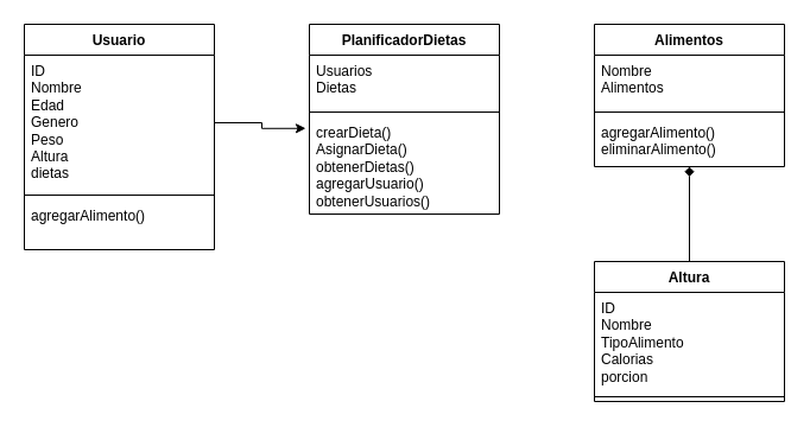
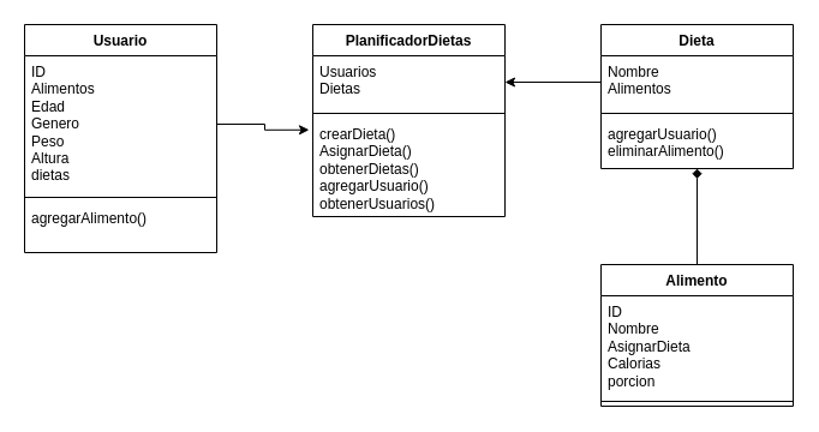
  <mxCell id="0" />
  <mxCell id="1" parent="0" />
  <mxCell id="2" value="Usuario" style="swimlane;fontStyle=1;align=center;verticalAlign=top;childLayout=stackLayout;horizontal=1;startSize=26;horizontalStack=0;resizeParent=1;resizeParentMax=0;resizeLast=0;collapsible=1;marginBottom=0;whiteSpace=wrap;html=1;" vertex="1" parent="1"><mxGeometry x="20" y="20" width="160" height="190" as="geometry" /></mxCell>
- <mxCell id="3" value="ID&lt;div&gt;Nombre&lt;/div&gt;&lt;div&gt;Edad&lt;/div&gt;&lt;div&gt;Genero&lt;/div&gt;&lt;div&gt;Peso&lt;/div&gt;&lt;div&gt;Altura&lt;/div&gt;&lt;div&gt;dietas&lt;/div&gt;" style="text;strokeColor=none;fillColor=none;align=left;verticalAlign=top;spacingLeft=4;spacingRight=4;overflow=hidden;rotatable=0;points=[[0,0.5],[1,0.5]];portConstraint=eastwest;whiteSpace=wrap;html=1;" vertex="1" parent="2"><mxGeometry y="26" width="160" height="114" as="geometry" /></mxCell>
+ <mxCell id="3" value="ID&lt;div&gt;Alimentos&lt;/div&gt;&lt;div&gt;Edad&lt;/div&gt;&lt;div&gt;Genero&lt;/div&gt;&lt;div&gt;Peso&lt;/div&gt;&lt;div&gt;Altura&lt;/div&gt;&lt;div&gt;dietas&lt;/div&gt;" style="text;strokeColor=none;fillColor=none;align=left;verticalAlign=top;spacingLeft=4;spacingRight=4;overflow=hidden;rotatable=0;points=[[0,0.5],[1,0.5]];portConstraint=eastwest;whiteSpace=wrap;html=1;" vertex="1" parent="2"><mxGeometry y="26" width="160" height="114" as="geometry" /></mxCell>
  <mxCell id="4" value="" style="line;strokeWidth=1;fillColor=none;align=left;verticalAlign=middle;spacingTop=-1;spacingLeft=3;spacingRight=3;rotatable=0;labelPosition=right;points=[];portConstraint=eastwest;strokeColor=inherit;" vertex="1" parent="2"><mxGeometry y="140" width="160" height="8" as="geometry" /></mxCell>
  <mxCell id="5" value="agregarAlimento()" style="text;strokeColor=none;fillColor=none;align=left;verticalAlign=top;spacingLeft=4;spacingRight=4;overflow=hidden;rotatable=0;points=[[0,0.5],[1,0.5]];portConstraint=eastwest;whiteSpace=wrap;html=1;" vertex="1" parent="2"><mxGeometry y="148" width="160" height="42" as="geometry" /></mxCell>
- <mxCell id="6" value="Alimentos" style="swimlane;fontStyle=1;align=center;verticalAlign=top;childLayout=stackLayout;horizontal=1;startSize=26;horizontalStack=0;resizeParent=1;resizeParentMax=0;resizeLast=0;collapsible=1;marginBottom=0;whiteSpace=wrap;html=1;" vertex="1" parent="1"><mxGeometry x="500" y="20" width="160" height="120" as="geometry" /></mxCell>
+ <mxCell id="6" value="Dieta" style="swimlane;fontStyle=1;align=center;verticalAlign=top;childLayout=stackLayout;horizontal=1;startSize=26;horizontalStack=0;resizeParent=1;resizeParentMax=0;resizeLast=0;collapsible=1;marginBottom=0;whiteSpace=wrap;html=1;" vertex="1" parent="1"><mxGeometry x="500" y="20" width="160" height="120" as="geometry" /></mxCell>
  <mxCell id="7" value="Nombre&lt;div&gt;Alimentos&lt;/div&gt;" style="text;strokeColor=none;fillColor=none;align=left;verticalAlign=top;spacingLeft=4;spacingRight=4;overflow=hidden;rotatable=0;points=[[0,0.5],[1,0.5]];portConstraint=eastwest;whiteSpace=wrap;html=1;" vertex="1" parent="6"><mxGeometry y="26" width="160" height="44" as="geometry" /></mxCell>
  <mxCell id="8" value="" style="line;strokeWidth=1;fillColor=none;align=left;verticalAlign=middle;spacingTop=-1;spacingLeft=3;spacingRight=3;rotatable=0;labelPosition=right;points=[];portConstraint=eastwest;strokeColor=inherit;" vertex="1" parent="6"><mxGeometry y="70" width="160" height="8" as="geometry" /></mxCell>
- <mxCell id="9" value="agregarAlimento()&lt;div&gt;eliminarAlimento()&lt;/div&gt;" style="text;strokeColor=none;fillColor=none;align=left;verticalAlign=top;spacingLeft=4;spacingRight=4;overflow=hidden;rotatable=0;points=[[0,0.5],[1,0.5]];portConstraint=eastwest;whiteSpace=wrap;html=1;" vertex="1" parent="6"><mxGeometry y="78" width="160" height="42" as="geometry" /></mxCell>
+ <mxCell id="9" value="agregarUsuario()&lt;div&gt;eliminarAlimento()&lt;/div&gt;" style="text;strokeColor=none;fillColor=none;align=left;verticalAlign=top;spacingLeft=4;spacingRight=4;overflow=hidden;rotatable=0;points=[[0,0.5],[1,0.5]];portConstraint=eastwest;whiteSpace=wrap;html=1;" vertex="1" parent="6"><mxGeometry y="78" width="160" height="42" as="geometry" /></mxCell>
  <mxCell id="10" style="edgeStyle=orthogonalEdgeStyle;rounded=0;orthogonalLoop=1;jettySize=auto;html=1;entryX=0.5;entryY=1;entryDx=0;entryDy=0;entryPerimeter=0;endArrow=diamond;" edge="1" parent="1" source="11" target="9"><mxGeometry relative="1" as="geometry"><mxPoint x="580" y="150" as="targetPoint" /></mxGeometry></mxCell>
- <mxCell id="11" value="Altura" style="swimlane;fontStyle=1;align=center;verticalAlign=top;childLayout=stackLayout;horizontal=1;startSize=26;horizontalStack=0;resizeParent=1;resizeParentMax=0;resizeLast=0;collapsible=1;marginBottom=0;whiteSpace=wrap;html=1;" vertex="1" parent="1"><mxGeometry x="500" y="220" width="160" height="118" as="geometry" /></mxCell>
- <mxCell id="12" value="ID&lt;div&gt;Nombre&lt;/div&gt;&lt;div&gt;TipoAlimento&lt;/div&gt;&lt;div&gt;Calorias&lt;/div&gt;&lt;div&gt;porcion&lt;/div&gt;" style="text;strokeColor=none;fillColor=none;align=left;verticalAlign=top;spacingLeft=4;spacingRight=4;overflow=hidden;rotatable=0;points=[[0,0.5],[1,0.5]];portConstraint=eastwest;whiteSpace=wrap;html=1;" vertex="1" parent="11"><mxGeometry y="26" width="160" height="84" as="geometry" /></mxCell>
+ <mxCell id="11" value="Alimento" style="swimlane;fontStyle=1;align=center;verticalAlign=top;childLayout=stackLayout;horizontal=1;startSize=26;horizontalStack=0;resizeParent=1;resizeParentMax=0;resizeLast=0;collapsible=1;marginBottom=0;whiteSpace=wrap;html=1;" vertex="1" parent="1"><mxGeometry x="500" y="220" width="160" height="118" as="geometry" /></mxCell>
+ <mxCell id="12" value="ID&lt;div&gt;Nombre&lt;/div&gt;&lt;div&gt;AsignarDieta&lt;/div&gt;&lt;div&gt;Calorias&lt;/div&gt;&lt;div&gt;porcion&lt;/div&gt;" style="text;strokeColor=none;fillColor=none;align=left;verticalAlign=top;spacingLeft=4;spacingRight=4;overflow=hidden;rotatable=0;points=[[0,0.5],[1,0.5]];portConstraint=eastwest;whiteSpace=wrap;html=1;" vertex="1" parent="11"><mxGeometry y="26" width="160" height="84" as="geometry" /></mxCell>
  <mxCell id="13" value="" style="line;strokeWidth=1;fillColor=none;align=left;verticalAlign=middle;spacingTop=-1;spacingLeft=3;spacingRight=3;rotatable=0;labelPosition=right;points=[];portConstraint=eastwest;strokeColor=inherit;" vertex="1" parent="11"><mxGeometry y="110" width="160" height="8" as="geometry" /></mxCell>
  <mxCell id="14" value="PlanificadorDietas" style="swimlane;fontStyle=1;align=center;verticalAlign=top;childLayout=stackLayout;horizontal=1;startSize=26;horizontalStack=0;resizeParent=1;resizeParentMax=0;resizeLast=0;collapsible=1;marginBottom=0;whiteSpace=wrap;html=1;" vertex="1" parent="1"><mxGeometry x="260" y="20" width="160" height="160" as="geometry" /></mxCell>
  <mxCell id="15" value="Usuarios&lt;div&gt;Dietas&lt;/div&gt;" style="text;strokeColor=none;fillColor=none;align=left;verticalAlign=top;spacingLeft=4;spacingRight=4;overflow=hidden;rotatable=0;points=[[0,0.5],[1,0.5]];portConstraint=eastwest;whiteSpace=wrap;html=1;" vertex="1" parent="14"><mxGeometry y="26" width="160" height="44" as="geometry" /></mxCell>
  <mxCell id="16" value="" style="line;strokeWidth=1;fillColor=none;align=left;verticalAlign=middle;spacingTop=-1;spacingLeft=3;spacingRight=3;rotatable=0;labelPosition=right;points=[];portConstraint=eastwest;strokeColor=inherit;" vertex="1" parent="14"><mxGeometry y="70" width="160" height="8" as="geometry" /></mxCell>
  <mxCell id="17" value="crearDieta()&lt;div&gt;AsignarDieta()&lt;/div&gt;&lt;div&gt;obtenerDietas()&lt;/div&gt;&lt;div&gt;agregarUsuario()&lt;/div&gt;&lt;div&gt;obtenerUsuarios()&lt;/div&gt;" style="text;strokeColor=none;fillColor=none;align=left;verticalAlign=top;spacingLeft=4;spacingRight=4;overflow=hidden;rotatable=0;points=[[0,0.5],[1,0.5]];portConstraint=eastwest;whiteSpace=wrap;html=1;" vertex="1" parent="14"><mxGeometry y="78" width="160" height="82" as="geometry" /></mxCell>
+ <mxCell id="18" style="edgeStyle=orthogonalEdgeStyle;rounded=0;orthogonalLoop=1;jettySize=auto;html=1;entryX=1;entryY=0.5;entryDx=0;entryDy=0;" edge="1" parent="1" source="7" target="15"><mxGeometry relative="1" as="geometry" /></mxCell>
  <mxCell id="19" style="edgeStyle=orthogonalEdgeStyle;rounded=0;orthogonalLoop=1;jettySize=auto;html=1;entryX=-0.019;entryY=0.119;entryDx=0;entryDy=0;entryPerimeter=0;" edge="1" parent="1" source="3" target="17"><mxGeometry relative="1" as="geometry" /></mxCell>
